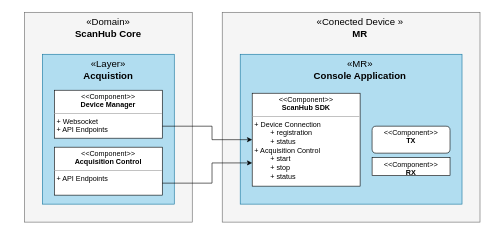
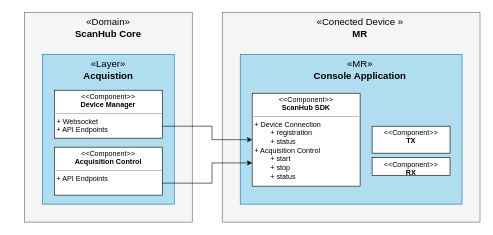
  <mxCell id="0" />
  <mxCell id="1" parent="0" />
  <mxCell id="2" value="" style="group" parent="1" vertex="1" connectable="0"><mxGeometry x="40" y="20" width="280" height="350" as="geometry" /></mxCell>
  <mxCell id="3" value="" style="rounded=0;whiteSpace=wrap;html=1;fillColor=#f5f5f5;strokeColor=#666666;fontColor=#333333;fontSize=16;" parent="2" vertex="1"><mxGeometry width="280" height="350" as="geometry" /></mxCell>
  <mxCell id="4" value="&lt;span style=&quot;color: rgb(0, 0, 0); font-family: Helvetica; font-size: 16px; font-style: normal; font-variant-ligatures: normal; font-variant-caps: normal; font-weight: 400; letter-spacing: normal; orphans: 2; text-indent: 0px; text-transform: none; widows: 2; word-spacing: 0px; -webkit-text-stroke-width: 0px; text-decoration-thickness: initial; text-decoration-style: initial; text-decoration-color: initial; float: none; display: inline !important;&quot;&gt;«Domain»&lt;/span&gt;&lt;br style=&quot;border-color: var(--border-color); color: rgb(0, 0, 0); font-family: Helvetica; font-size: 16px; font-style: normal; font-variant-ligatures: normal; font-variant-caps: normal; font-weight: 400; letter-spacing: normal; orphans: 2; text-indent: 0px; text-transform: none; widows: 2; word-spacing: 0px; -webkit-text-stroke-width: 0px; text-decoration-thickness: initial; text-decoration-style: initial; text-decoration-color: initial;&quot;&gt;&lt;b style=&quot;font-size: 16px;&quot;&gt;ScanHub Core&lt;/b&gt;" style="text;whiteSpace=wrap;html=1;labelBackgroundColor=none;align=center;rounded=0;fontSize=16;" parent="2" vertex="1"><mxGeometry width="280" height="43.75" as="geometry" /></mxCell>
  <mxCell id="5" value="" style="rounded=0;whiteSpace=wrap;html=1;fillColor=#b1ddf0;strokeColor=#10739e;fontSize=16;" parent="1" vertex="1"><mxGeometry x="70" y="90" width="220" height="250" as="geometry" /></mxCell>
  <mxCell id="6" value="&lt;span style=&quot;color: rgb(0, 0, 0); font-family: Helvetica; font-size: 16px; font-style: normal; font-variant-ligatures: normal; font-variant-caps: normal; font-weight: 400; letter-spacing: normal; orphans: 2; text-indent: 0px; text-transform: none; widows: 2; word-spacing: 0px; -webkit-text-stroke-width: 0px; text-decoration-thickness: initial; text-decoration-style: initial; text-decoration-color: initial; float: none; display: inline !important;&quot;&gt;«Layer»&lt;/span&gt;&lt;br style=&quot;border-color: var(--border-color); color: rgb(0, 0, 0); font-family: Helvetica; font-size: 16px; font-style: normal; font-variant-ligatures: normal; font-variant-caps: normal; font-weight: 400; letter-spacing: normal; orphans: 2; text-indent: 0px; text-transform: none; widows: 2; word-spacing: 0px; -webkit-text-stroke-width: 0px; text-decoration-thickness: initial; text-decoration-style: initial; text-decoration-color: initial;&quot;&gt;&lt;b style=&quot;font-size: 16px;&quot;&gt;Acquistion&lt;/b&gt;" style="text;whiteSpace=wrap;html=1;labelBackgroundColor=none;align=center;rounded=0;fontSize=16;" parent="1" vertex="1"><mxGeometry x="20" y="90" width="320" height="50" as="geometry" /></mxCell>
  <mxCell id="7" value="&lt;p style=&quot;margin:0px;margin-top:4px;text-align:center;&quot;&gt;&lt;i&gt;&amp;lt;&amp;lt;&lt;/i&gt;&lt;span style=&quot;&quot;&gt;Component&lt;/span&gt;&lt;i&gt;&amp;gt;&amp;gt;&lt;/i&gt;&lt;br&gt;&lt;b&gt;Device Manager&lt;/b&gt;&lt;/p&gt;&lt;hr size=&quot;1&quot;&gt;&lt;p style=&quot;margin:0px;margin-left:4px;&quot;&gt;+ Websocket&lt;br&gt;+ API Endpoints&lt;/p&gt;" style="verticalAlign=top;align=left;overflow=fill;fontSize=12;fontFamily=Helvetica;html=1;" parent="1" vertex="1"><mxGeometry x="90" y="150" width="180" height="80" as="geometry" /></mxCell>
  <mxCell id="8" value="&lt;p style=&quot;margin:0px;margin-top:4px;text-align:center;&quot;&gt;&lt;i&gt;&amp;lt;&amp;lt;&lt;/i&gt;&lt;span style=&quot;&quot;&gt;Component&lt;/span&gt;&lt;i&gt;&amp;gt;&amp;gt;&lt;/i&gt;&lt;br&gt;&lt;b&gt;Acquisition Control&lt;/b&gt;&lt;/p&gt;&lt;hr size=&quot;1&quot;&gt;&lt;p style=&quot;margin:0px;margin-left:4px;&quot;&gt;+ API Endpoints&lt;/p&gt;" style="verticalAlign=top;align=left;overflow=fill;fontSize=12;fontFamily=Helvetica;html=1;" parent="1" vertex="1"><mxGeometry x="90" y="245" width="180" height="80" as="geometry" /></mxCell>
  <mxCell id="9" value="" style="rounded=0;whiteSpace=wrap;html=1;container=0;fontSize=16;fillColor=#f5f5f5;fontColor=#333333;strokeColor=#666666;" parent="1" vertex="1"><mxGeometry x="370" y="20" width="430" height="350" as="geometry" /></mxCell>
  <mxCell id="10" value="" style="rounded=0;whiteSpace=wrap;html=1;container=0;fillColor=#b1ddf0;strokeColor=#10739e;fontSize=16;" parent="1" vertex="1"><mxGeometry x="400" y="90" width="370" height="250" as="geometry" /></mxCell>
  <mxCell id="11" value="&lt;span style=&quot;color: rgb(0, 0, 0); font-family: Helvetica; font-size: 16px; font-style: normal; font-variant-ligatures: normal; font-variant-caps: normal; letter-spacing: normal; orphans: 2; text-indent: 0px; text-transform: none; widows: 2; word-spacing: 0px; -webkit-text-stroke-width: 0px; text-decoration-thickness: initial; text-decoration-style: initial; text-decoration-color: initial; float: none; display: inline !important;&quot;&gt;«&lt;span style=&quot;border-color: var(--border-color); font-size: 16px;&quot;&gt;Conected Device&lt;/span&gt;&lt;b style=&quot;font-weight: 400; border-color: var(--border-color); font-size: 16px;&quot;&gt;&amp;nbsp;&lt;/b&gt;»&lt;/span&gt;&lt;br style=&quot;border-color: var(--border-color); color: rgb(0, 0, 0); font-family: Helvetica; font-size: 16px; font-style: normal; font-variant-ligatures: normal; font-variant-caps: normal; font-weight: 400; letter-spacing: normal; orphans: 2; text-indent: 0px; text-transform: none; widows: 2; word-spacing: 0px; -webkit-text-stroke-width: 0px; text-decoration-thickness: initial; text-decoration-style: initial; text-decoration-color: initial;&quot;&gt;&lt;b style=&quot;font-size: 16px;&quot;&gt;MR&lt;/b&gt;" style="text;whiteSpace=wrap;html=1;labelBackgroundColor=none;align=center;container=0;rounded=0;fontSize=16;" parent="1" vertex="1"><mxGeometry x="480" y="20" width="240" height="50" as="geometry" /></mxCell>
  <mxCell id="12" value="«MR»&lt;br style=&quot;border-color: var(--border-color); font-size: 16px;&quot;&gt;&lt;b style=&quot;font-size: 16px;&quot;&gt;Console Application&lt;/b&gt;" style="text;whiteSpace=wrap;html=1;align=center;verticalAlign=middle;container=0;rounded=0;fontSize=16;" parent="1" vertex="1"><mxGeometry x="510" y="95" width="180" height="40" as="geometry" /></mxCell>
  <mxCell id="13" value="&lt;p style=&quot;margin:0px;margin-top:4px;text-align:center;&quot;&gt;&lt;i&gt;&amp;lt;&amp;lt;&lt;/i&gt;&lt;span style=&quot;&quot;&gt;Component&lt;/span&gt;&lt;i&gt;&amp;gt;&amp;gt;&lt;/i&gt;&lt;br&gt;&lt;b&gt;ScanHub SDK&lt;/b&gt;&lt;/p&gt;&lt;hr size=&quot;1&quot;&gt;&lt;p style=&quot;margin:0px;margin-left:4px;&quot;&gt;&lt;span style=&quot;background-color: initial;&quot;&gt;+ Device Connection&lt;/span&gt;&lt;br&gt;&lt;/p&gt;&lt;p style=&quot;margin:0px;margin-left:4px;&quot;&gt;&lt;span style=&quot;background-color: initial;&quot;&gt;&lt;span style=&quot;white-space: pre;&quot;&gt;&#09;&lt;/span&gt;+ registration&lt;/span&gt;&lt;/p&gt;&lt;p style=&quot;margin:0px;margin-left:4px;&quot;&gt;&lt;span style=&quot;background-color: initial;&quot;&gt;&lt;span style=&quot;white-space: pre;&quot;&gt;&#09;&lt;/span&gt;+ status&lt;br&gt;&lt;/span&gt;&lt;/p&gt;&lt;p style=&quot;margin:0px;margin-left:4px;&quot;&gt;+ Acquisition Control&lt;/p&gt;&lt;p style=&quot;border-color: var(--border-color); margin: 0px 0px 0px 4px;&quot;&gt;&lt;span style=&quot;white-space: pre;&quot;&gt;&#09;&lt;/span&gt;+ start&lt;/p&gt;&lt;p style=&quot;border-color: var(--border-color); margin: 0px 0px 0px 4px;&quot;&gt;&lt;span style=&quot;white-space: pre;&quot;&gt;&#09;&lt;/span&gt;+ stop&lt;/p&gt;&lt;p style=&quot;border-color: var(--border-color); margin: 0px 0px 0px 4px;&quot;&gt;&lt;span style=&quot;white-space: pre;&quot;&gt;&#09;&lt;/span&gt;+ status&lt;br&gt;&lt;/p&gt;&lt;p style=&quot;border-color: var(--border-color); margin: 0px 0px 0px 4px;&quot;&gt;&lt;br style=&quot;border-color: var(--border-color);&quot;&gt;&lt;/p&gt;" style="verticalAlign=top;align=left;overflow=fill;fontSize=12;fontFamily=Helvetica;html=1;" parent="1" vertex="1"><mxGeometry x="420" y="155" width="180" height="155" as="geometry" /></mxCell>
- <mxCell id="14" value="&lt;p style=&quot;margin:0px;margin-top:4px;text-align:center;&quot;&gt;&lt;i&gt;&amp;lt;&amp;lt;&lt;/i&gt;&lt;span style=&quot;&quot;&gt;Component&lt;/span&gt;&lt;i&gt;&amp;gt;&amp;gt;&lt;/i&gt;&lt;br&gt;&lt;b&gt;TX&lt;/b&gt;&lt;/p&gt;" style="verticalAlign=top;align=left;overflow=fill;fontSize=12;fontFamily=Helvetica;html=1;rounded=1;" parent="1" vertex="1"><mxGeometry x="620" y="210" width="130" height="45" as="geometry" /></mxCell>
+ <mxCell id="14" value="&lt;p style=&quot;margin:0px;margin-top:4px;text-align:center;&quot;&gt;&lt;i&gt;&amp;lt;&amp;lt;&lt;/i&gt;&lt;span style=&quot;&quot;&gt;Component&lt;/span&gt;&lt;i&gt;&amp;gt;&amp;gt;&lt;/i&gt;&lt;br&gt;&lt;b&gt;TX&lt;/b&gt;&lt;/p&gt;" style="verticalAlign=top;align=left;overflow=fill;fontSize=12;fontFamily=Helvetica;html=1;" parent="1" vertex="1"><mxGeometry x="620" y="210" width="130" height="45" as="geometry" /></mxCell>
  <mxCell id="15" value="&lt;p style=&quot;margin:0px;margin-top:4px;text-align:center;&quot;&gt;&lt;i&gt;&amp;lt;&amp;lt;&lt;/i&gt;&lt;span style=&quot;&quot;&gt;Component&lt;/span&gt;&lt;i&gt;&amp;gt;&amp;gt;&lt;/i&gt;&lt;br&gt;&lt;b&gt;RX&lt;/b&gt;&lt;/p&gt;" style="verticalAlign=top;align=left;overflow=fill;fontSize=12;fontFamily=Helvetica;html=1;" parent="1" vertex="1"><mxGeometry x="620" y="262.5" width="130" height="30" as="geometry" /></mxCell>
  <mxCell id="16" value="" style="endArrow=classic;html=1;rounded=0;exitX=1;exitY=0.75;exitDx=0;exitDy=0;edgeStyle=orthogonalEdgeStyle;entryX=0;entryY=0.5;entryDx=0;entryDy=0;startArrow=none;startFill=0;endFill=1;fontSize=16;" parent="1" source="7" target="13" edge="1"><mxGeometry x="0.039" y="-61" width="50" height="50" relative="1" as="geometry"><mxPoint x="248" y="240" as="sourcePoint" /><mxPoint x="-147.391" y="505" as="targetPoint" /><Array as="points"><mxPoint x="353" y="210" /><mxPoint x="353" y="232" /></Array><mxPoint x="-51" y="60" as="offset" /></mxGeometry></mxCell>
  <mxCell id="17" value="" style="endArrow=classic;html=1;rounded=0;exitX=1;exitY=0.75;exitDx=0;exitDy=0;edgeStyle=orthogonalEdgeStyle;startArrow=none;startFill=0;endFill=1;fontSize=16;entryX=0;entryY=0.75;entryDx=0;entryDy=0;" parent="1" source="8" target="13" edge="1"><mxGeometry x="0.039" y="-61" width="50" height="50" relative="1" as="geometry"><mxPoint x="280" y="220" as="sourcePoint" /><mxPoint x="390" y="450" as="targetPoint" /><Array as="points"><mxPoint x="353" y="305" /><mxPoint x="353" y="271" /></Array><mxPoint x="-51" y="60" as="offset" /></mxGeometry></mxCell>
